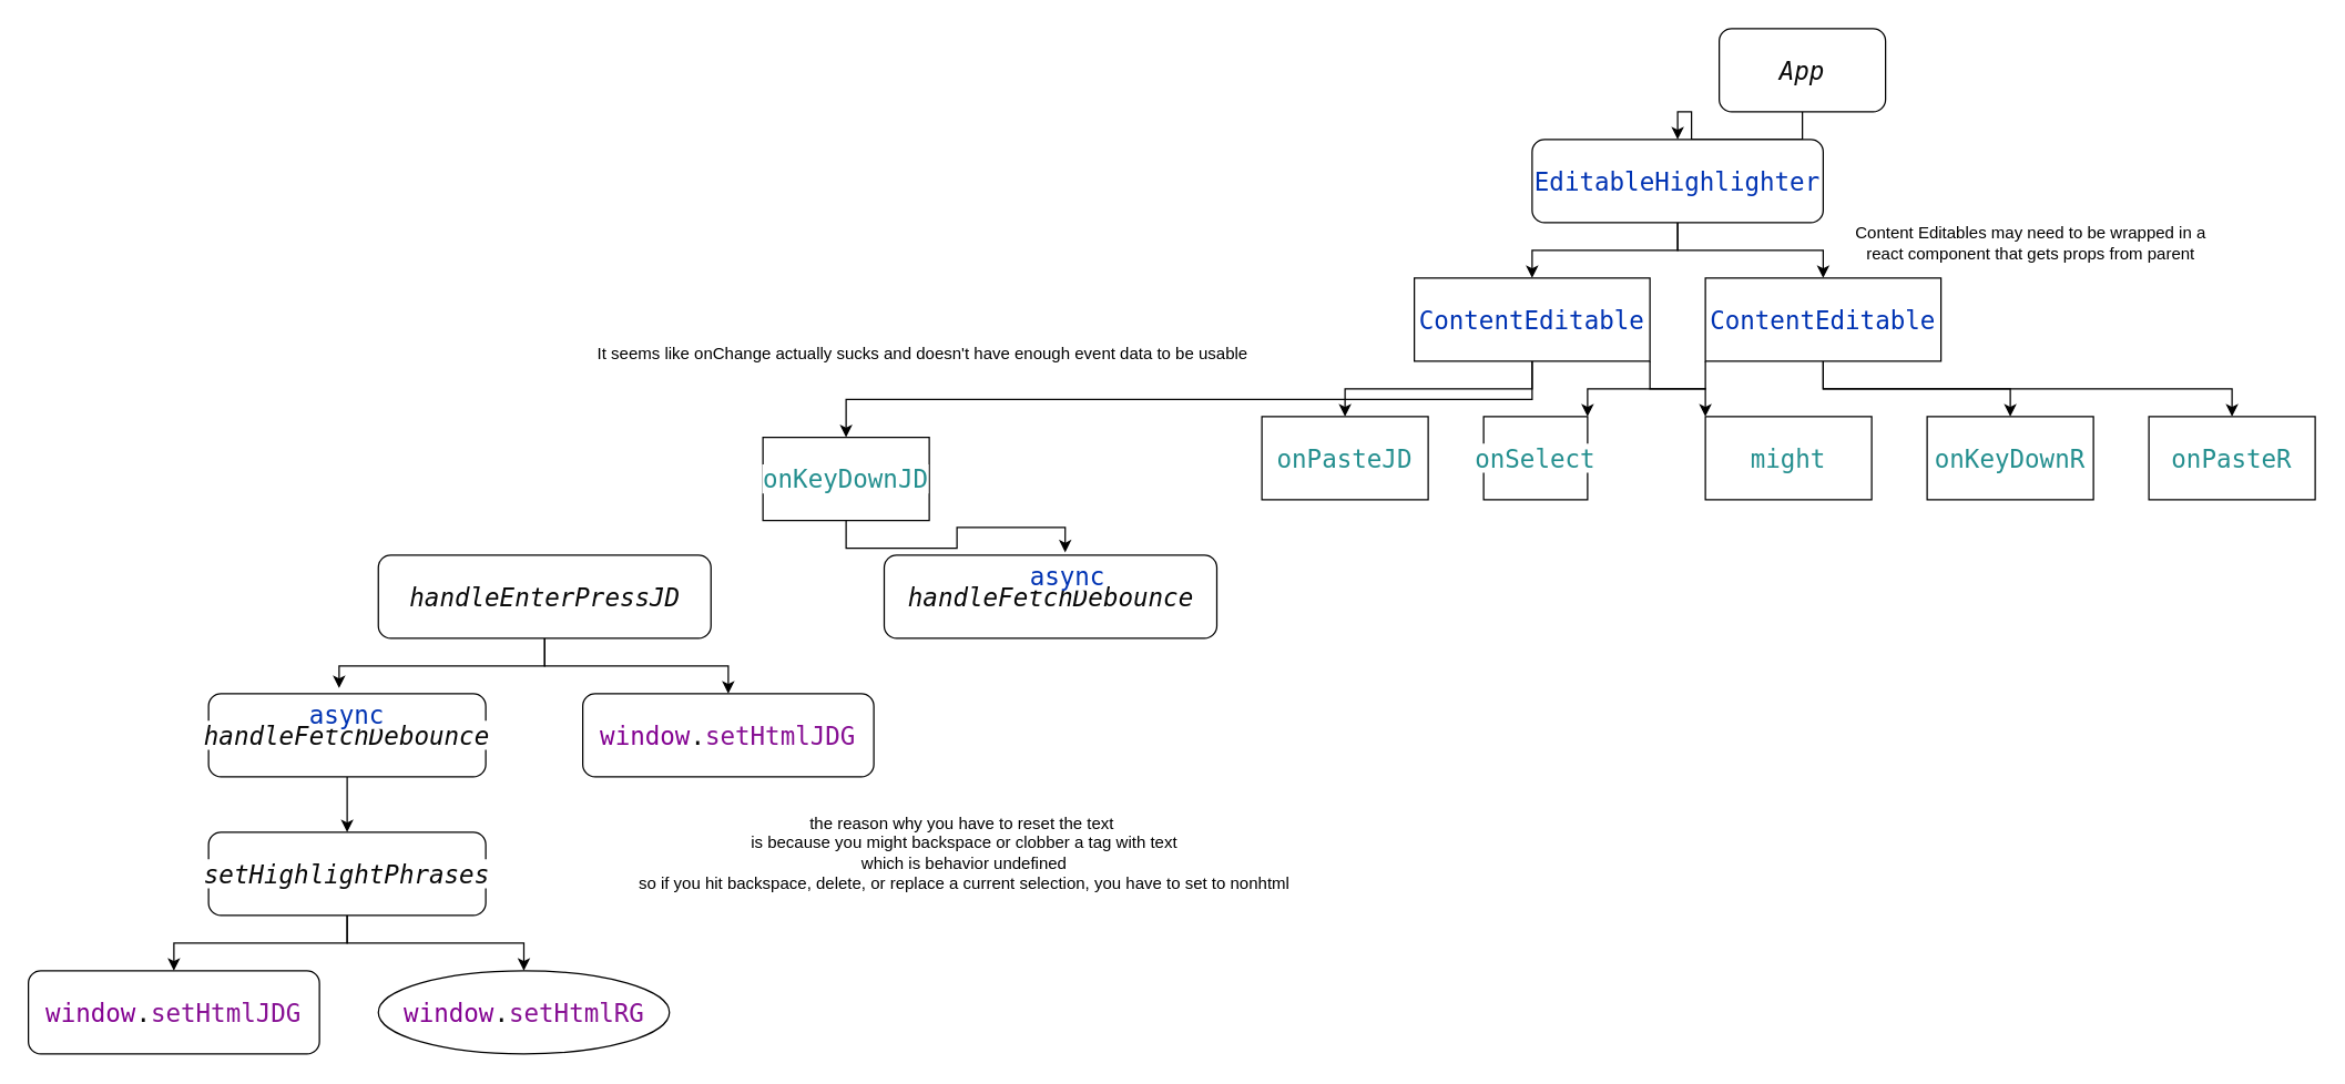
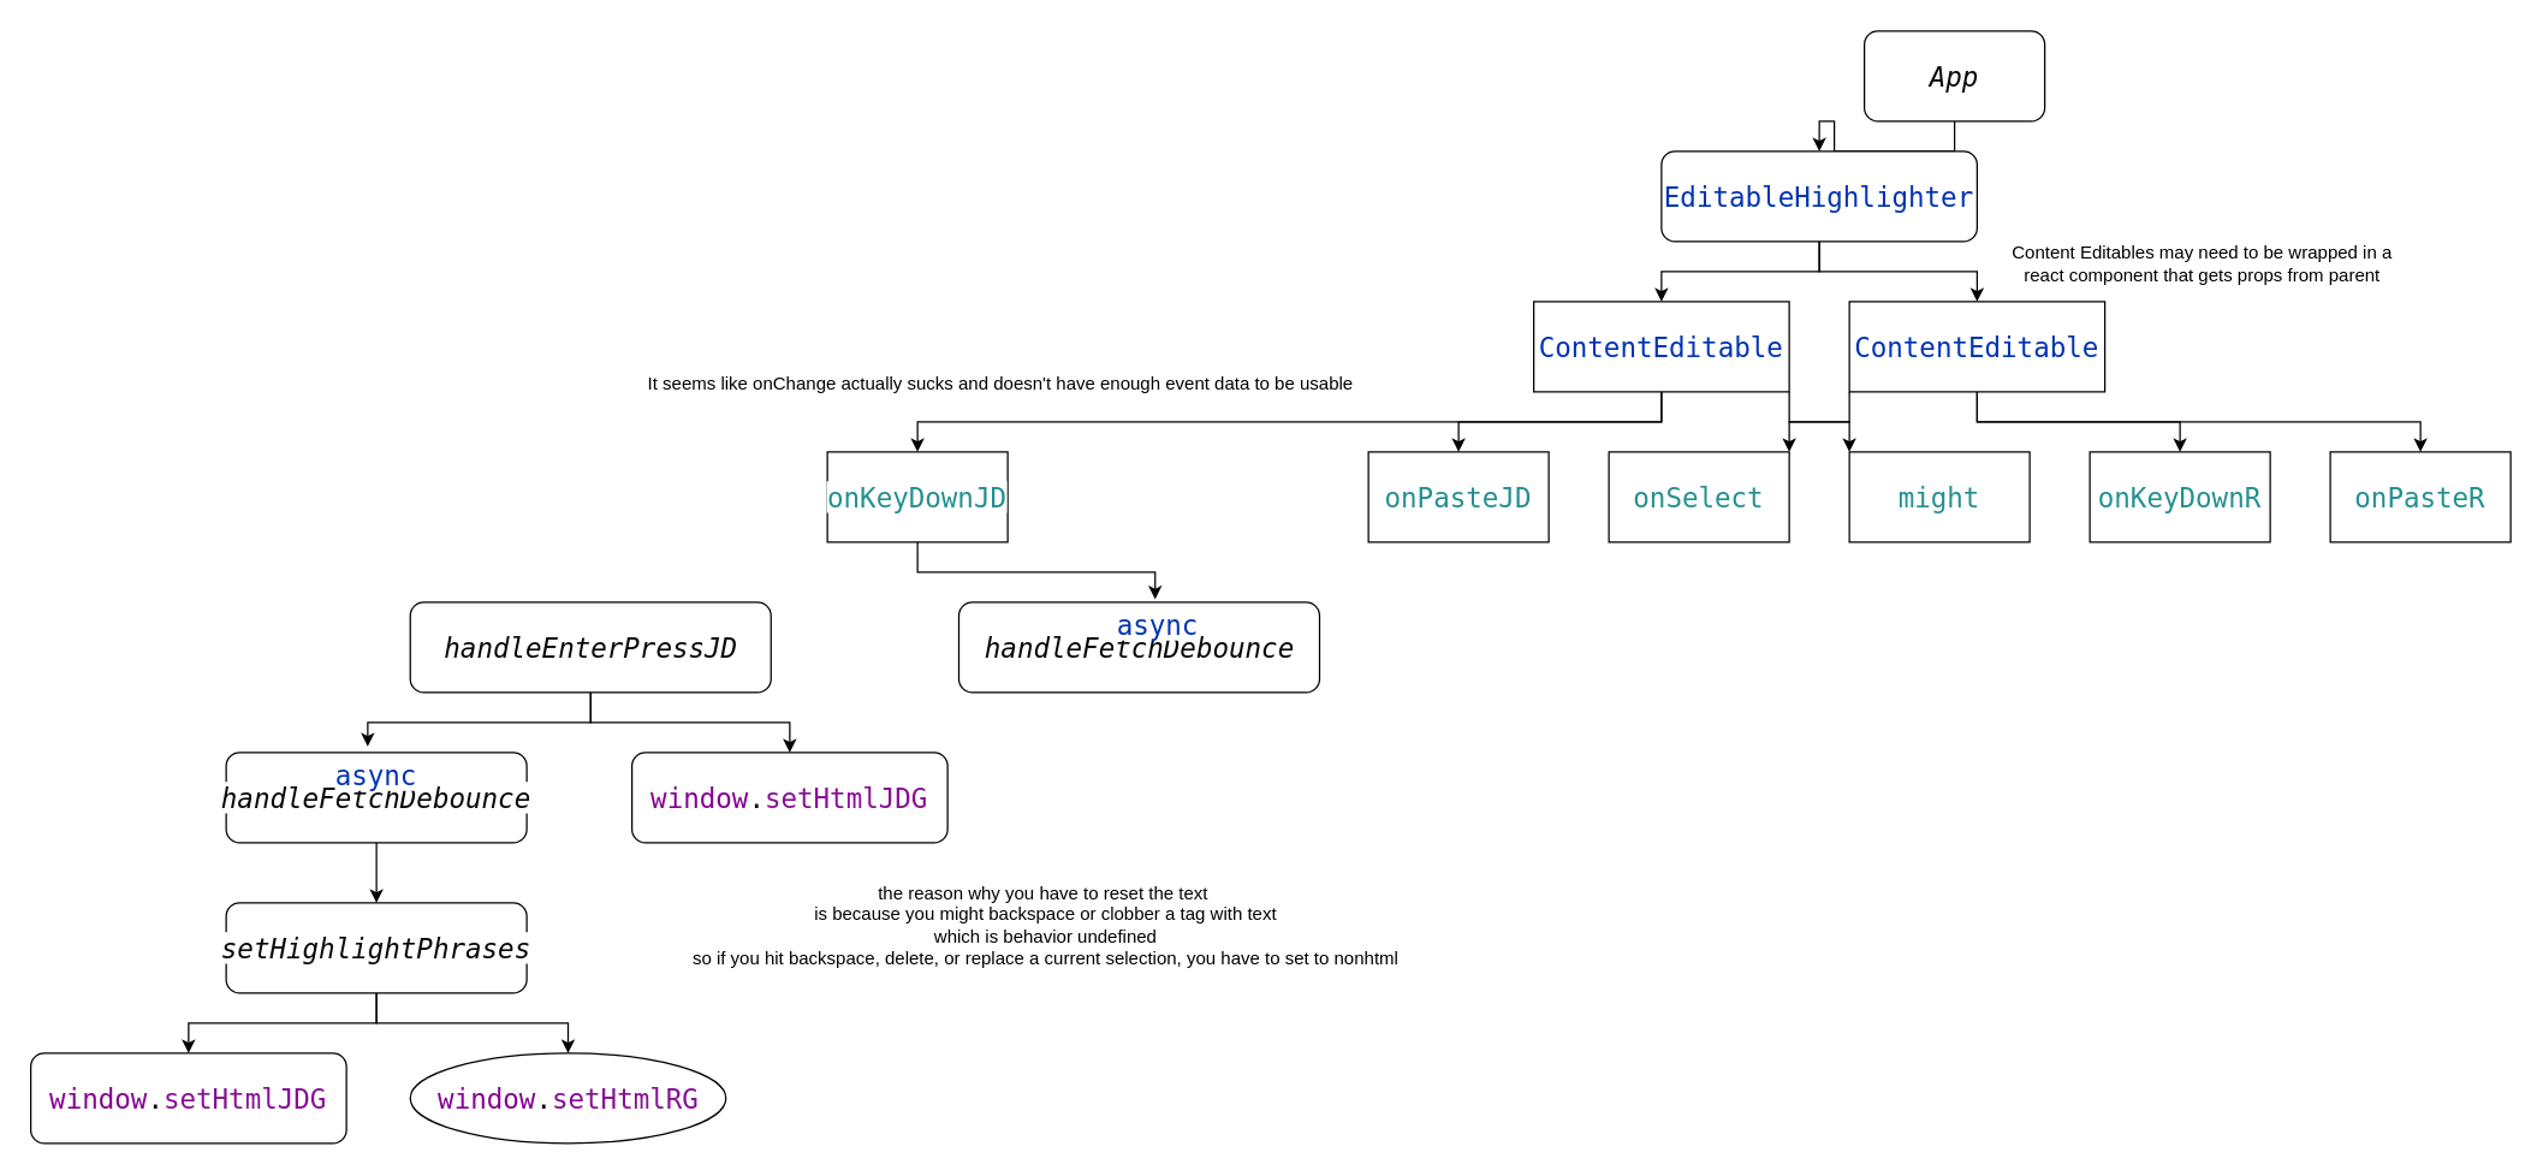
  <mxCell id="0" />
  <mxCell id="1" parent="0" />
  <mxCell id="2" style="edgeStyle=orthogonalEdgeStyle;rounded=0;orthogonalLoop=1;jettySize=auto;html=1;exitX=0.5;exitY=1;exitDx=0;exitDy=0;entryX=0.5;entryY=0;entryDx=0;entryDy=0;" edge="1" parent="1" source="3" target="6"><mxGeometry relative="1" as="geometry" /></mxCell>
  <mxCell id="3" value="&lt;div style=&quot;background-color:#ffffff;color:#080808&quot;&gt;&lt;pre style=&quot;font-family:'JetBrains Mono',monospace;font-size:13.5pt;&quot;&gt;&lt;span style=&quot;font-style:italic;&quot;&gt;App&lt;/span&gt;&lt;/pre&gt;&lt;/div&gt;" style="rounded=1;whiteSpace=wrap;html=1;" vertex="1" parent="1"><mxGeometry x="1240" y="20" width="120" height="60" as="geometry" /></mxCell>
  <mxCell id="4" style="edgeStyle=orthogonalEdgeStyle;rounded=0;orthogonalLoop=1;jettySize=auto;html=1;exitX=0.5;exitY=1;exitDx=0;exitDy=0;" edge="1" parent="1" source="6" target="10"><mxGeometry relative="1" as="geometry" /></mxCell>
  <mxCell id="5" style="edgeStyle=orthogonalEdgeStyle;rounded=0;orthogonalLoop=1;jettySize=auto;html=1;exitX=0.5;exitY=1;exitDx=0;exitDy=0;entryX=0.5;entryY=0;entryDx=0;entryDy=0;" edge="1" parent="1" source="6" target="14"><mxGeometry relative="1" as="geometry" /></mxCell>
  <mxCell id="6" value="&lt;div style=&quot;background-color:#ffffff;color:#080808&quot;&gt;&lt;pre style=&quot;font-family:'JetBrains Mono',monospace;font-size:13.5pt;&quot;&gt;&lt;span style=&quot;color:#0033b3;&quot;&gt;EditableHighlighter&lt;/span&gt;&lt;/pre&gt;&lt;/div&gt;" style="rounded=1;whiteSpace=wrap;html=1;" vertex="1" parent="1"><mxGeometry x="1105" y="100" width="210" height="60" as="geometry" /></mxCell>
  <mxCell id="7" style="edgeStyle=orthogonalEdgeStyle;rounded=0;orthogonalLoop=1;jettySize=auto;html=1;exitX=1;exitY=1;exitDx=0;exitDy=0;entryX=0;entryY=0;entryDx=0;entryDy=0;" edge="1" parent="1" source="10" target="21"><mxGeometry relative="1" as="geometry" /></mxCell>
  <mxCell id="8" style="edgeStyle=orthogonalEdgeStyle;rounded=0;orthogonalLoop=1;jettySize=auto;html=1;exitX=0.5;exitY=1;exitDx=0;exitDy=0;entryX=0.5;entryY=0;entryDx=0;entryDy=0;" edge="1" parent="1" source="10" target="16"><mxGeometry relative="1" as="geometry" /></mxCell>
  <mxCell id="9" style="edgeStyle=orthogonalEdgeStyle;rounded=0;orthogonalLoop=1;jettySize=auto;html=1;exitX=0.5;exitY=1;exitDx=0;exitDy=0;entryX=0.5;entryY=0;entryDx=0;entryDy=0;" edge="1" parent="1" source="10" target="17"><mxGeometry relative="1" as="geometry" /></mxCell>
  <mxCell id="10" value="&lt;div style=&quot;background-color:#ffffff;color:#080808&quot;&gt;&lt;pre style=&quot;font-family:'JetBrains Mono',monospace;font-size:13.5pt;&quot;&gt;&lt;span style=&quot;color:#0033b3;&quot;&gt;ContentEditable&lt;/span&gt;&lt;/pre&gt;&lt;/div&gt;" style="rounded=0;whiteSpace=wrap;html=1;" vertex="1" parent="1"><mxGeometry x="1020" y="200" width="170" height="60" as="geometry" /></mxCell>
  <mxCell id="11" style="edgeStyle=orthogonalEdgeStyle;rounded=0;orthogonalLoop=1;jettySize=auto;html=1;exitX=0;exitY=1;exitDx=0;exitDy=0;entryX=1;entryY=0;entryDx=0;entryDy=0;" edge="1" parent="1" source="14" target="20"><mxGeometry relative="1" as="geometry" /></mxCell>
  <mxCell id="12" style="edgeStyle=orthogonalEdgeStyle;rounded=0;orthogonalLoop=1;jettySize=auto;html=1;exitX=0.5;exitY=1;exitDx=0;exitDy=0;entryX=0.5;entryY=0;entryDx=0;entryDy=0;" edge="1" parent="1" source="14" target="18"><mxGeometry relative="1" as="geometry" /></mxCell>
  <mxCell id="13" style="edgeStyle=orthogonalEdgeStyle;rounded=0;orthogonalLoop=1;jettySize=auto;html=1;exitX=0.5;exitY=1;exitDx=0;exitDy=0;entryX=0.5;entryY=0;entryDx=0;entryDy=0;" edge="1" parent="1" source="14" target="19"><mxGeometry relative="1" as="geometry" /></mxCell>
  <mxCell id="14" value="&lt;div style=&quot;background-color:#ffffff;color:#080808&quot;&gt;&lt;pre style=&quot;font-family:'JetBrains Mono',monospace;font-size:13.5pt;&quot;&gt;&lt;span style=&quot;color:#0033b3;&quot;&gt;ContentEditable&lt;/span&gt;&lt;/pre&gt;&lt;/div&gt;" style="rounded=0;whiteSpace=wrap;html=1;" vertex="1" parent="1"><mxGeometry x="1230" y="200" width="170" height="60" as="geometry" /></mxCell>
  <mxCell id="15" value="Content Editables may need to be wrapped in a react component that gets props from parent" style="text;html=1;align=center;verticalAlign=middle;whiteSpace=wrap;rounded=0;" vertex="1" parent="1"><mxGeometry x="1335" y="160" width="260" height="30" as="geometry" /></mxCell>
  <mxCell id="16" value="&lt;div style=&quot;background-color:#ffffff;color:#080808&quot;&gt;&lt;pre style=&quot;font-family:'JetBrains Mono',monospace;font-size:13.5pt;&quot;&gt;&lt;span style=&quot;color:#248f8f;&quot;&gt;onPasteJD&lt;/span&gt;&lt;/pre&gt;&lt;/div&gt;" style="whiteSpace=wrap;html=1;" vertex="1" parent="1"><mxGeometry x="910" y="300" width="120" height="60" as="geometry" /></mxCell>
- <mxCell id="17" value="&lt;div style=&quot;background-color:#ffffff;color:#080808&quot;&gt;&lt;pre style=&quot;font-family:'JetBrains Mono',monospace;font-size:13.5pt;&quot;&gt;&lt;span style=&quot;color:#248f8f;&quot;&gt;onKeyDownJD&lt;/span&gt;&lt;/pre&gt;&lt;/div&gt;" style="whiteSpace=wrap;html=1;" vertex="1" parent="1"><mxGeometry x="550" y="315" width="120" height="60" as="geometry" /></mxCell>
+ <mxCell id="17" value="&lt;div style=&quot;background-color:#ffffff;color:#080808&quot;&gt;&lt;pre style=&quot;font-family:'JetBrains Mono',monospace;font-size:13.5pt;&quot;&gt;&lt;span style=&quot;color:#248f8f;&quot;&gt;onKeyDownJD&lt;/span&gt;&lt;/pre&gt;&lt;/div&gt;" style="whiteSpace=wrap;html=1;" vertex="1" parent="1"><mxGeometry x="550" y="300" width="120" height="60" as="geometry" /></mxCell>
  <mxCell id="18" value="&lt;div style=&quot;background-color:#ffffff;color:#080808&quot;&gt;&lt;pre style=&quot;font-family:'JetBrains Mono',monospace;font-size:13.5pt;&quot;&gt;&lt;span style=&quot;color:#248f8f;&quot;&gt;onKeyDownR&lt;/span&gt;&lt;/pre&gt;&lt;/div&gt;" style="whiteSpace=wrap;html=1;" vertex="1" parent="1"><mxGeometry x="1390" y="300" width="120" height="60" as="geometry" /></mxCell>
  <mxCell id="19" value="&lt;div style=&quot;background-color:#ffffff;color:#080808&quot;&gt;&lt;pre style=&quot;font-family:'JetBrains Mono',monospace;font-size:13.5pt;&quot;&gt;&lt;span style=&quot;color:#248f8f;&quot;&gt;onPasteR&lt;/span&gt;&lt;/pre&gt;&lt;/div&gt;" style="whiteSpace=wrap;html=1;" vertex="1" parent="1"><mxGeometry x="1550" y="300" width="120" height="60" as="geometry" /></mxCell>
- <mxCell id="20" value="&lt;div style=&quot;background-color:#ffffff;color:#080808&quot;&gt;&lt;pre style=&quot;font-family:'JetBrains Mono',monospace;font-size:13.5pt;&quot;&gt;&lt;div&gt;&lt;pre style=&quot;font-family:'JetBrains Mono',monospace;font-size:13.5pt;&quot;&gt;&lt;span style=&quot;color:#248f8f;&quot;&gt;onSelect&lt;/span&gt;&lt;/pre&gt;&lt;/div&gt;&lt;/pre&gt;&lt;/div&gt;" style="whiteSpace=wrap;html=1;" vertex="1" parent="1"><mxGeometry x="1070" y="300" width="75" height="60" as="geometry" /></mxCell>
+ <mxCell id="20" value="&lt;div style=&quot;background-color:#ffffff;color:#080808&quot;&gt;&lt;pre style=&quot;font-family:'JetBrains Mono',monospace;font-size:13.5pt;&quot;&gt;&lt;div&gt;&lt;pre style=&quot;font-family:'JetBrains Mono',monospace;font-size:13.5pt;&quot;&gt;&lt;span style=&quot;color:#248f8f;&quot;&gt;onSelect&lt;/span&gt;&lt;/pre&gt;&lt;/div&gt;&lt;/pre&gt;&lt;/div&gt;" style="whiteSpace=wrap;html=1;" vertex="1" parent="1"><mxGeometry x="1070" y="300" width="120" height="60" as="geometry" /></mxCell>
  <mxCell id="21" value="&lt;div style=&quot;background-color:#ffffff;color:#080808&quot;&gt;&lt;pre style=&quot;font-family:'JetBrains Mono',monospace;font-size:13.5pt;&quot;&gt;&lt;pre style=&quot;font-family:'JetBrains Mono',monospace;font-size:13.5pt;&quot;&gt;&lt;div&gt;&lt;pre style=&quot;font-family:'JetBrains Mono',monospace;font-size:13.5pt;&quot;&gt;&lt;span style=&quot;color:#248f8f;&quot;&gt;might&lt;/span&gt;&lt;/pre&gt;&lt;/div&gt;&lt;/pre&gt;&lt;/pre&gt;&lt;/div&gt;" style="whiteSpace=wrap;html=1;" vertex="1" parent="1"><mxGeometry x="1230" y="300" width="120" height="60" as="geometry" /></mxCell>
  <mxCell id="22" value="the reason why you have to reset the text&amp;nbsp;&lt;div&gt;is because you might backspace or clobber a tag with text&lt;/div&gt;&lt;div&gt;which is behavior undefined&lt;/div&gt;&lt;div&gt;so if you hit backspace, delete, or replace a current selection, you have to set to nonhtml&lt;/div&gt;" style="text;html=1;align=center;verticalAlign=middle;resizable=0;points=[];autosize=1;strokeColor=none;fillColor=none;" vertex="1" parent="1"><mxGeometry x="450" y="580" width="490" height="70" as="geometry" /></mxCell>
  <mxCell id="23" value="It seems like onChange actually sucks and doesn't have enough event data to be usable" style="text;html=1;align=center;verticalAlign=middle;resizable=0;points=[];autosize=1;strokeColor=none;fillColor=none;" vertex="1" parent="1"><mxGeometry x="420" y="240" width="490" height="30" as="geometry" /></mxCell>
  <mxCell id="24" style="edgeStyle=orthogonalEdgeStyle;rounded=0;orthogonalLoop=1;jettySize=auto;html=1;exitX=0.5;exitY=1;exitDx=0;exitDy=0;" edge="1" parent="1" source="25" target="31"><mxGeometry relative="1" as="geometry" /></mxCell>
  <mxCell id="25" value="&lt;div style=&quot;background-color:#ffffff;color:#080808&quot;&gt;&lt;pre style=&quot;font-family:'JetBrains Mono',monospace;font-size:13.5pt;&quot;&gt;&lt;span style=&quot;font-style:italic;&quot;&gt;handleEnterPressJD&lt;/span&gt;&lt;/pre&gt;&lt;/div&gt;" style="rounded=1;whiteSpace=wrap;html=1;" vertex="1" parent="1"><mxGeometry x="272.5" y="400" width="240" height="60" as="geometry" /></mxCell>
  <mxCell id="26" value="&lt;div style=&quot;background-color:#ffffff;color:#080808&quot;&gt;&lt;pre style=&quot;font-family:'JetBrains Mono',monospace;font-size:13.5pt;&quot;&gt;&lt;div&gt;&lt;pre style=&quot;font-family:'JetBrains Mono',monospace;font-size:13.5pt;&quot;&gt;&lt;span style=&quot;font-style:italic;&quot;&gt;handleFetchDebounce&lt;/span&gt;&lt;/pre&gt;&lt;/div&gt;&lt;/pre&gt;&lt;/div&gt;" style="rounded=1;whiteSpace=wrap;html=1;" vertex="1" parent="1"><mxGeometry x="637.5" y="400" width="240" height="60" as="geometry" /></mxCell>
  <mxCell id="27" style="edgeStyle=orthogonalEdgeStyle;rounded=0;orthogonalLoop=1;jettySize=auto;html=1;exitX=0.5;exitY=1;exitDx=0;exitDy=0;entryX=0.544;entryY=-0.033;entryDx=0;entryDy=0;entryPerimeter=0;" edge="1" parent="1" source="17" target="26"><mxGeometry relative="1" as="geometry" /></mxCell>
  <mxCell id="28" style="edgeStyle=orthogonalEdgeStyle;rounded=0;orthogonalLoop=1;jettySize=auto;html=1;exitX=0.5;exitY=1;exitDx=0;exitDy=0;entryX=0.5;entryY=0;entryDx=0;entryDy=0;" edge="1" parent="1" source="29" target="34"><mxGeometry relative="1" as="geometry" /></mxCell>
  <mxCell id="29" value="&lt;div style=&quot;background-color:#ffffff;color:#080808&quot;&gt;&lt;pre style=&quot;font-family:'JetBrains Mono',monospace;font-size:13.5pt;&quot;&gt;&lt;div&gt;&lt;pre style=&quot;font-family:'JetBrains Mono',monospace;font-size:13.5pt;&quot;&gt;&lt;span style=&quot;font-style:italic;&quot;&gt;handleFetchDebounce&lt;/span&gt;&lt;/pre&gt;&lt;/div&gt;&lt;/pre&gt;&lt;/div&gt;" style="rounded=1;whiteSpace=wrap;html=1;" vertex="1" parent="1"><mxGeometry x="150" y="500" width="200" height="60" as="geometry" /></mxCell>
  <mxCell id="30" style="edgeStyle=orthogonalEdgeStyle;rounded=0;orthogonalLoop=1;jettySize=auto;html=1;exitX=0.5;exitY=1;exitDx=0;exitDy=0;entryX=0.471;entryY=-0.067;entryDx=0;entryDy=0;entryPerimeter=0;" edge="1" parent="1" source="25" target="29"><mxGeometry relative="1" as="geometry" /></mxCell>
  <mxCell id="31" value="&lt;div style=&quot;background-color:#ffffff;color:#080808&quot;&gt;&lt;pre style=&quot;font-family:'JetBrains Mono',monospace;font-size:13.5pt;&quot;&gt;&lt;pre style=&quot;font-family:'JetBrains Mono',monospace;font-size:13.5pt;&quot;&gt;&lt;div&gt;&lt;pre style=&quot;font-family:'JetBrains Mono',monospace;font-size:13.5pt;&quot;&gt;&lt;span style=&quot;color:#830091;&quot;&gt;window&lt;/span&gt;.&lt;span style=&quot;color:#871094;&quot;&gt;setHtmlJDG&lt;/span&gt;&lt;/pre&gt;&lt;/div&gt;&lt;/pre&gt;&lt;/pre&gt;&lt;/div&gt;" style="rounded=1;whiteSpace=wrap;html=1;" vertex="1" parent="1"><mxGeometry x="420" y="500" width="210" height="60" as="geometry" /></mxCell>
  <mxCell id="32" style="edgeStyle=orthogonalEdgeStyle;rounded=0;orthogonalLoop=1;jettySize=auto;html=1;exitX=0.5;exitY=1;exitDx=0;exitDy=0;" edge="1" parent="1" source="34" target="35"><mxGeometry relative="1" as="geometry" /></mxCell>
  <mxCell id="33" style="edgeStyle=orthogonalEdgeStyle;rounded=0;orthogonalLoop=1;jettySize=auto;html=1;exitX=0.5;exitY=1;exitDx=0;exitDy=0;" edge="1" parent="1" source="34" target="36"><mxGeometry relative="1" as="geometry" /></mxCell>
  <mxCell id="34" value="&lt;div style=&quot;background-color:#ffffff;color:#080808&quot;&gt;&lt;pre style=&quot;font-family:'JetBrains Mono',monospace;font-size:13.5pt;&quot;&gt;&lt;pre style=&quot;font-family:'JetBrains Mono',monospace;font-size:13.5pt;&quot;&gt;&lt;div&gt;&lt;pre style=&quot;font-family:'JetBrains Mono',monospace;font-size:13.5pt;&quot;&gt;&lt;span style=&quot;font-style:italic;&quot;&gt;setHighlightPhrases&lt;/span&gt;&lt;/pre&gt;&lt;/div&gt;&lt;/pre&gt;&lt;/pre&gt;&lt;/div&gt;" style="rounded=1;whiteSpace=wrap;html=1;" vertex="1" parent="1"><mxGeometry x="150" y="600" width="200" height="60" as="geometry" /></mxCell>
  <mxCell id="35" value="&lt;div style=&quot;background-color:#ffffff;color:#080808&quot;&gt;&lt;pre style=&quot;font-family:'JetBrains Mono',monospace;font-size:13.5pt;&quot;&gt;&lt;pre style=&quot;font-family:'JetBrains Mono',monospace;font-size:13.5pt;&quot;&gt;&lt;div&gt;&lt;pre style=&quot;font-family:'JetBrains Mono',monospace;font-size:13.5pt;&quot;&gt;&lt;span style=&quot;color:#830091;&quot;&gt;window&lt;/span&gt;.&lt;span style=&quot;color:#871094;&quot;&gt;setHtmlJDG&lt;/span&gt;&lt;/pre&gt;&lt;/div&gt;&lt;/pre&gt;&lt;/pre&gt;&lt;/div&gt;" style="rounded=1;whiteSpace=wrap;html=1;" vertex="1" parent="1"><mxGeometry x="20" y="700" width="210" height="60" as="geometry" /></mxCell>
  <mxCell id="36" value="&lt;div style=&quot;background-color:#ffffff;color:#080808&quot;&gt;&lt;pre style=&quot;font-family:'JetBrains Mono',monospace;font-size:13.5pt;&quot;&gt;&lt;pre style=&quot;font-family:'JetBrains Mono',monospace;font-size:13.5pt;&quot;&gt;&lt;pre style=&quot;font-family:'JetBrains Mono',monospace;font-size:13.5pt;&quot;&gt;&lt;div&gt;&lt;pre style=&quot;font-family:'JetBrains Mono',monospace;font-size:13.5pt;&quot;&gt;&lt;span style=&quot;color:#830091;&quot;&gt;window&lt;/span&gt;.&lt;span style=&quot;color:#871094;&quot;&gt;setHtmlRG&lt;/span&gt;&lt;/pre&gt;&lt;/div&gt;&lt;/pre&gt;&lt;/pre&gt;&lt;/pre&gt;&lt;/div&gt;" style="ellipse;whiteSpace=wrap;html=1;" vertex="1" parent="1"><mxGeometry x="272.5" y="700" width="210" height="60" as="geometry" /></mxCell>
  <mxCell id="37" value="&lt;div style=&quot;background-color:#ffffff;color:#080808&quot;&gt;&lt;pre style=&quot;font-family:'JetBrains Mono',monospace;font-size:13.5pt;&quot;&gt;&lt;span style=&quot;color:#0033b3;&quot;&gt;async&lt;/span&gt;&lt;/pre&gt;&lt;/div&gt;" style="text;html=1;align=center;verticalAlign=middle;whiteSpace=wrap;rounded=0;" vertex="1" parent="1"><mxGeometry x="220" y="500" width="60" height="30" as="geometry" /></mxCell>
  <mxCell id="38" value="&lt;div style=&quot;background-color:#ffffff;color:#080808&quot;&gt;&lt;pre style=&quot;font-family:'JetBrains Mono',monospace;font-size:13.5pt;&quot;&gt;&lt;span style=&quot;color:#0033b3;&quot;&gt;async&lt;/span&gt;&lt;/pre&gt;&lt;/div&gt;" style="text;html=1;align=center;verticalAlign=middle;whiteSpace=wrap;rounded=0;" vertex="1" parent="1"><mxGeometry x="740" y="400" width="60" height="30" as="geometry" /></mxCell>
